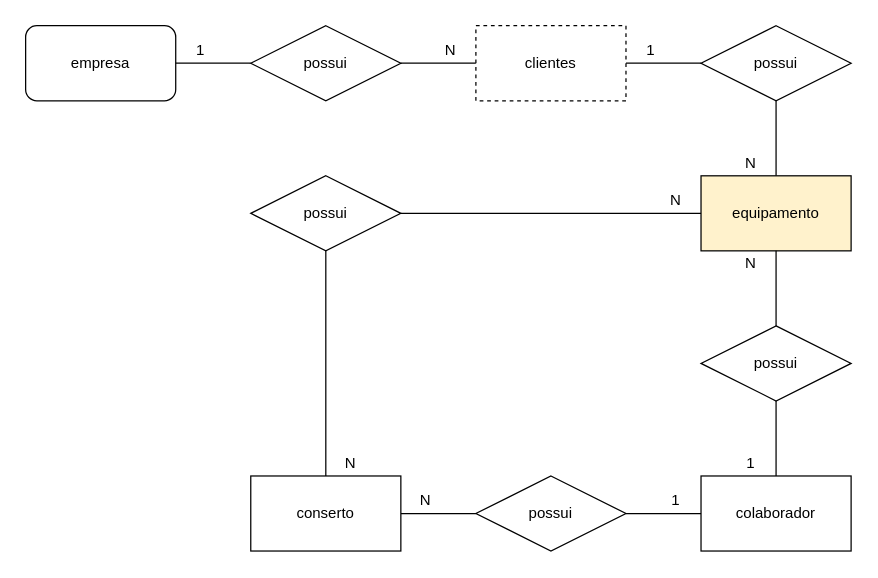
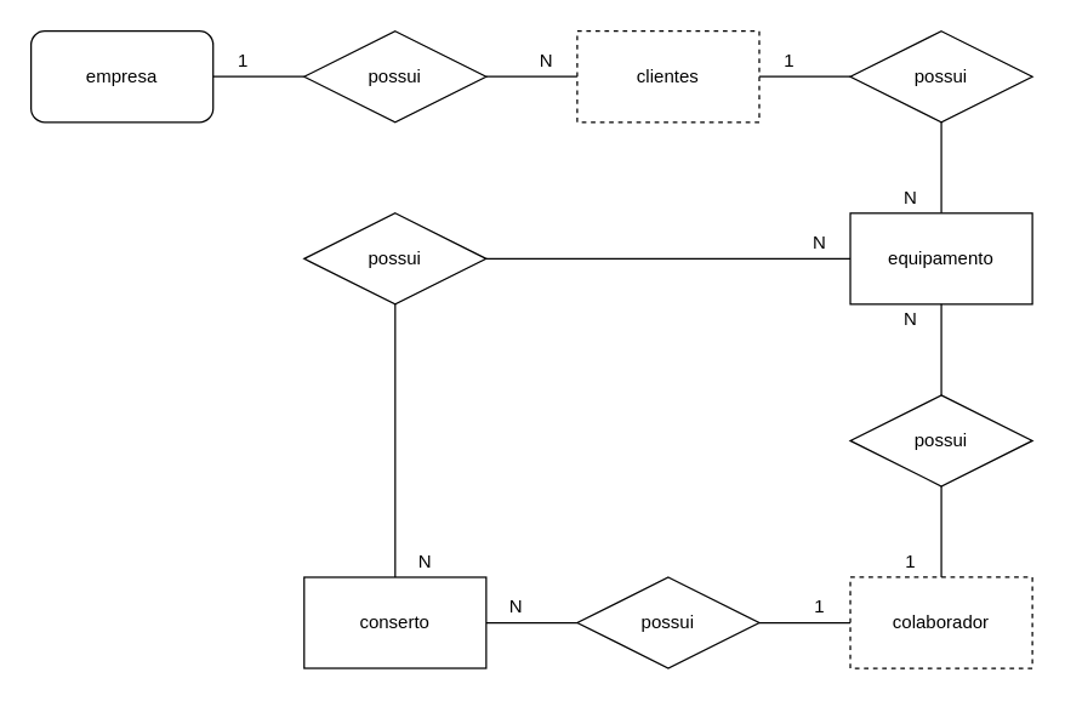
  <mxCell id="0" />
  <mxCell id="1" parent="0" />
  <mxCell id="2" value="empresa" style="whiteSpace=wrap;html=1;rounded=1;" vertex="1" parent="1"><mxGeometry x="20" y="20" width="120" height="60" as="geometry" /></mxCell>
  <mxCell id="3" style="edgeStyle=orthogonalEdgeStyle;rounded=0;orthogonalLoop=1;jettySize=auto;html=1;entryX=1;entryY=0.5;entryDx=0;entryDy=0;endArrow=none;endFill=0;" edge="1" parent="1" source="4" target="2"><mxGeometry relative="1" as="geometry" /></mxCell>
  <mxCell id="4" value="possui" style="shape=rhombus;perimeter=rhombusPerimeter;whiteSpace=wrap;html=1;align=center;" vertex="1" parent="1"><mxGeometry x="200" y="20" width="120" height="60" as="geometry" /></mxCell>
  <mxCell id="5" style="edgeStyle=orthogonalEdgeStyle;rounded=0;orthogonalLoop=1;jettySize=auto;html=1;entryX=1;entryY=0.5;entryDx=0;entryDy=0;endArrow=none;endFill=0;" edge="1" parent="1" source="6" target="4"><mxGeometry relative="1" as="geometry" /></mxCell>
  <mxCell id="6" value="clientes" style="rounded=0;whiteSpace=wrap;html=1;dashed=1;" vertex="1" parent="1"><mxGeometry x="380" y="20" width="120" height="60" as="geometry" /></mxCell>
  <mxCell id="7" style="edgeStyle=orthogonalEdgeStyle;rounded=0;orthogonalLoop=1;jettySize=auto;html=1;entryX=1;entryY=0.5;entryDx=0;entryDy=0;endArrow=none;endFill=0;" edge="1" parent="1" source="8" target="6"><mxGeometry relative="1" as="geometry" /></mxCell>
  <mxCell id="8" value="possui" style="shape=rhombus;perimeter=rhombusPerimeter;whiteSpace=wrap;html=1;align=center;" vertex="1" parent="1"><mxGeometry x="560" y="20" width="120" height="60" as="geometry" /></mxCell>
  <mxCell id="9" style="edgeStyle=orthogonalEdgeStyle;rounded=0;orthogonalLoop=1;jettySize=auto;html=1;entryX=0.5;entryY=1;entryDx=0;entryDy=0;endArrow=none;endFill=0;" edge="1" parent="1" source="10" target="8"><mxGeometry relative="1" as="geometry" /></mxCell>
- <mxCell id="10" value="equipamento" style="rounded=0;whiteSpace=wrap;html=1;fillColor=#fff2cc;" vertex="1" parent="1"><mxGeometry x="560" y="140" width="120" height="60" as="geometry" /></mxCell>
+ <mxCell id="10" value="equipamento" style="rounded=0;whiteSpace=wrap;html=1;" vertex="1" parent="1"><mxGeometry x="560" y="140" width="120" height="60" as="geometry" /></mxCell>
  <mxCell id="11" style="edgeStyle=orthogonalEdgeStyle;rounded=0;orthogonalLoop=1;jettySize=auto;html=1;entryX=0.5;entryY=1;entryDx=0;entryDy=0;endArrow=none;endFill=0;" edge="1" parent="1" source="12" target="10"><mxGeometry relative="1" as="geometry" /></mxCell>
  <mxCell id="12" value="possui" style="shape=rhombus;perimeter=rhombusPerimeter;whiteSpace=wrap;html=1;align=center;" vertex="1" parent="1"><mxGeometry x="560" y="260" width="120" height="60" as="geometry" /></mxCell>
  <mxCell id="13" style="edgeStyle=orthogonalEdgeStyle;rounded=0;orthogonalLoop=1;jettySize=auto;html=1;entryX=0.5;entryY=1;entryDx=0;entryDy=0;endArrow=none;endFill=0;" edge="1" parent="1" source="14" target="12"><mxGeometry relative="1" as="geometry" /></mxCell>
- <mxCell id="14" value="colaborador" style="rounded=0;whiteSpace=wrap;html=1;" vertex="1" parent="1"><mxGeometry x="560" y="380" width="120" height="60" as="geometry" /></mxCell>
+ <mxCell id="14" value="colaborador" style="rounded=0;whiteSpace=wrap;html=1;dashed=1;" vertex="1" parent="1"><mxGeometry x="560" y="380" width="120" height="60" as="geometry" /></mxCell>
  <mxCell id="15" style="edgeStyle=orthogonalEdgeStyle;rounded=0;orthogonalLoop=1;jettySize=auto;html=1;entryX=0;entryY=0.5;entryDx=0;entryDy=0;endArrow=none;endFill=0;" edge="1" parent="1" source="16" target="18"><mxGeometry relative="1" as="geometry" /></mxCell>
  <mxCell id="16" value="conserto" style="rounded=0;whiteSpace=wrap;html=1;" vertex="1" parent="1"><mxGeometry x="200" y="380" width="120" height="60" as="geometry" /></mxCell>
  <mxCell id="17" style="edgeStyle=orthogonalEdgeStyle;rounded=0;orthogonalLoop=1;jettySize=auto;html=1;entryX=0;entryY=0.5;entryDx=0;entryDy=0;endArrow=none;endFill=0;" edge="1" parent="1" source="18" target="14"><mxGeometry relative="1" as="geometry" /></mxCell>
  <mxCell id="18" value="possui" style="shape=rhombus;perimeter=rhombusPerimeter;whiteSpace=wrap;html=1;align=center;" vertex="1" parent="1"><mxGeometry x="380" y="380" width="120" height="60" as="geometry" /></mxCell>
  <mxCell id="19" style="edgeStyle=orthogonalEdgeStyle;rounded=0;orthogonalLoop=1;jettySize=auto;html=1;entryX=0;entryY=0.5;entryDx=0;entryDy=0;endArrow=none;endFill=0;" edge="1" parent="1" source="21" target="10"><mxGeometry relative="1" as="geometry" /></mxCell>
  <mxCell id="20" style="edgeStyle=orthogonalEdgeStyle;rounded=0;orthogonalLoop=1;jettySize=auto;html=1;entryX=0.5;entryY=0;entryDx=0;entryDy=0;endArrow=none;endFill=0;" edge="1" parent="1" source="21" target="16"><mxGeometry relative="1" as="geometry" /></mxCell>
  <mxCell id="21" value="possui" style="shape=rhombus;perimeter=rhombusPerimeter;whiteSpace=wrap;html=1;align=center;" vertex="1" parent="1"><mxGeometry x="200" y="140" width="120" height="60" as="geometry" /></mxCell>
  <mxCell id="22" value="1" style="text;html=1;strokeColor=none;fillColor=none;align=center;verticalAlign=middle;whiteSpace=wrap;rounded=0;" vertex="1" parent="1"><mxGeometry x="140" y="30" width="40" height="20" as="geometry" /></mxCell>
  <mxCell id="23" value="N" style="text;html=1;strokeColor=none;fillColor=none;align=center;verticalAlign=middle;whiteSpace=wrap;rounded=0;" vertex="1" parent="1"><mxGeometry x="340" y="30" width="40" height="20" as="geometry" /></mxCell>
  <mxCell id="24" value="1" style="text;html=1;strokeColor=none;fillColor=none;align=center;verticalAlign=middle;whiteSpace=wrap;rounded=0;" vertex="1" parent="1"><mxGeometry x="500" y="30" width="40" height="20" as="geometry" /></mxCell>
  <mxCell id="25" value="N" style="text;html=1;strokeColor=none;fillColor=none;align=center;verticalAlign=middle;whiteSpace=wrap;rounded=0;" vertex="1" parent="1"><mxGeometry x="580" y="120" width="40" height="20" as="geometry" /></mxCell>
  <mxCell id="26" value="N" style="text;html=1;strokeColor=none;fillColor=none;align=center;verticalAlign=middle;whiteSpace=wrap;rounded=0;" vertex="1" parent="1"><mxGeometry x="580" y="200" width="40" height="20" as="geometry" /></mxCell>
  <mxCell id="27" value="1" style="text;html=1;strokeColor=none;fillColor=none;align=center;verticalAlign=middle;whiteSpace=wrap;rounded=0;" vertex="1" parent="1"><mxGeometry x="580" y="360" width="40" height="20" as="geometry" /></mxCell>
  <mxCell id="28" value="1" style="text;html=1;strokeColor=none;fillColor=none;align=center;verticalAlign=middle;whiteSpace=wrap;rounded=0;" vertex="1" parent="1"><mxGeometry x="520" y="390" width="40" height="20" as="geometry" /></mxCell>
  <mxCell id="29" value="N" style="text;html=1;strokeColor=none;fillColor=none;align=center;verticalAlign=middle;whiteSpace=wrap;rounded=0;" vertex="1" parent="1"><mxGeometry x="260" y="360" width="40" height="20" as="geometry" /></mxCell>
  <mxCell id="30" value="N" style="text;html=1;strokeColor=none;fillColor=none;align=center;verticalAlign=middle;whiteSpace=wrap;rounded=0;" vertex="1" parent="1"><mxGeometry x="520" y="150" width="40" height="20" as="geometry" /></mxCell>
  <mxCell id="31" value="N" style="text;html=1;strokeColor=none;fillColor=none;align=center;verticalAlign=middle;whiteSpace=wrap;rounded=0;" vertex="1" parent="1"><mxGeometry x="320" y="390" width="40" height="20" as="geometry" /></mxCell>
